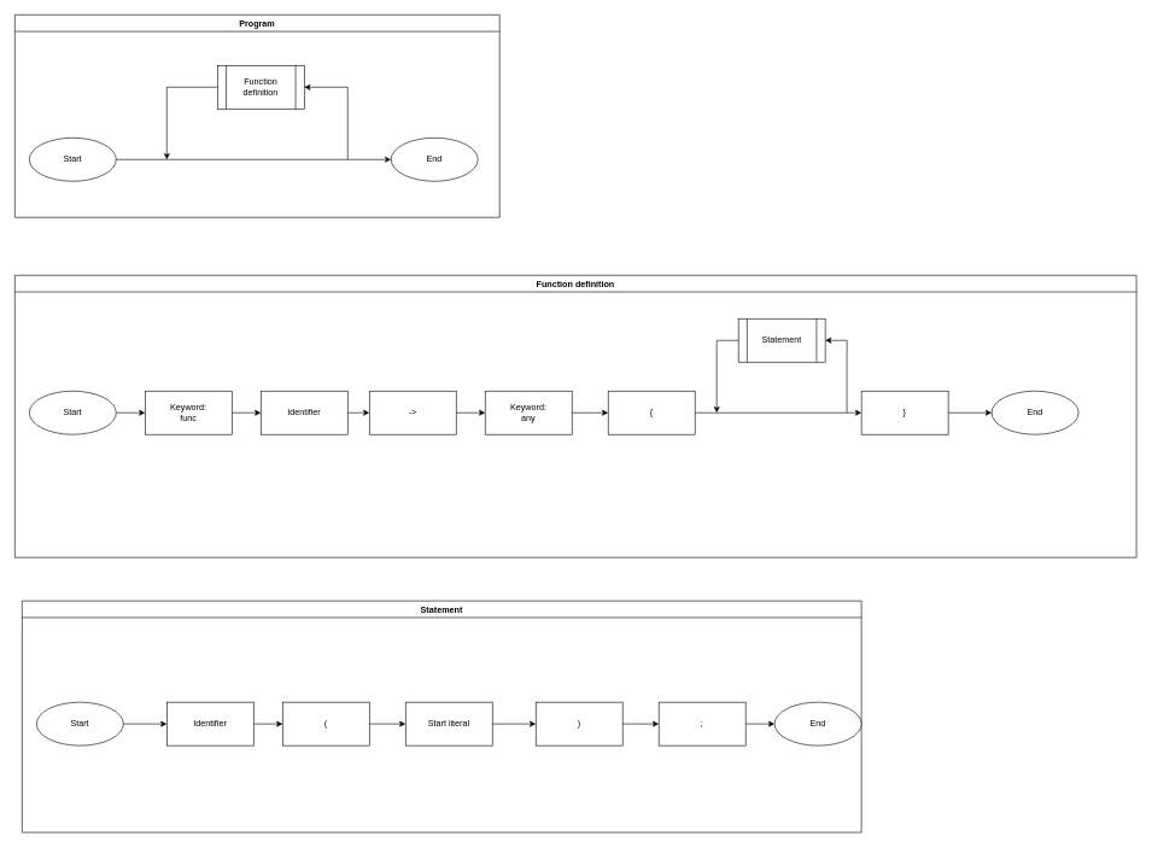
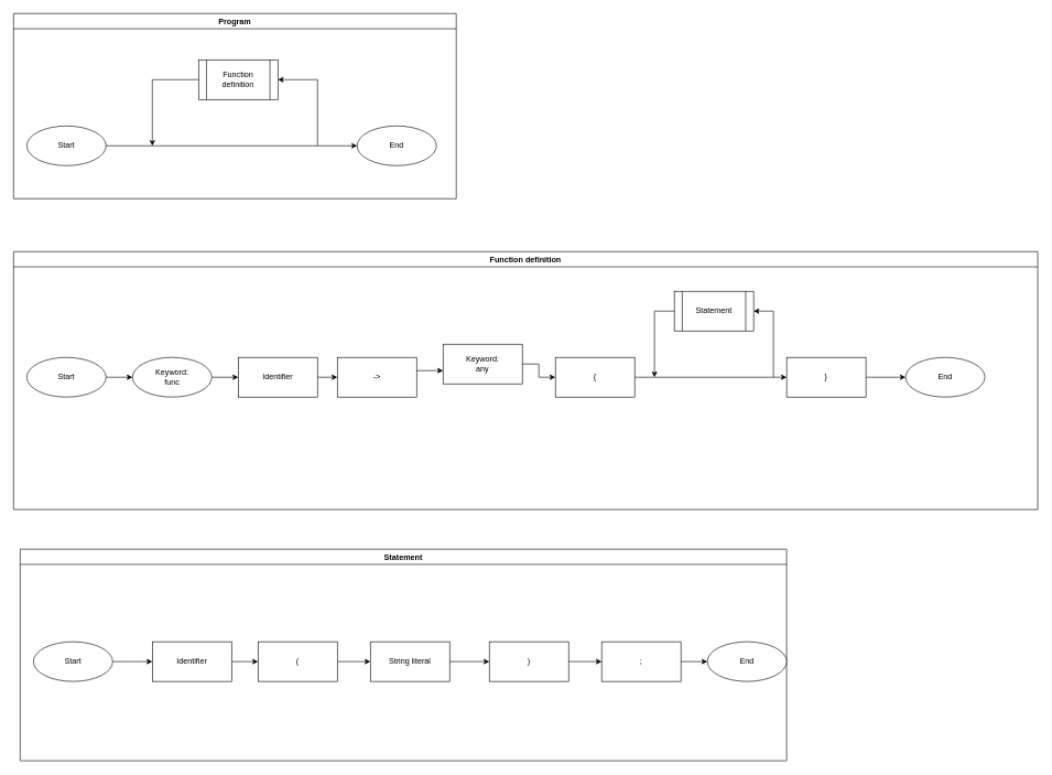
  <mxCell id="0" />
  <mxCell id="1" parent="0" />
  <mxCell id="2" value="Program" style="swimlane;" vertex="1" parent="1"><mxGeometry x="20" y="20" width="670" height="280" as="geometry" /></mxCell>
  <mxCell id="3" value="Start" style="ellipse;whiteSpace=wrap;html=1;" parent="2" vertex="1"><mxGeometry x="20" y="170" width="120" height="60" as="geometry" /></mxCell>
  <mxCell id="4" value="End" style="ellipse;whiteSpace=wrap;html=1;" parent="2" vertex="1"><mxGeometry x="520" y="170" width="120" height="60" as="geometry" /></mxCell>
  <mxCell id="5" style="edgeStyle=orthogonalEdgeStyle;rounded=0;orthogonalLoop=1;jettySize=auto;html=1;exitX=1;exitY=0.5;exitDx=0;exitDy=0;" edge="1" parent="2" source="3" target="4"><mxGeometry relative="1" as="geometry" /></mxCell>
  <mxCell id="6" style="edgeStyle=elbowEdgeStyle;rounded=0;orthogonalLoop=1;jettySize=auto;html=1;exitX=0;exitY=0.5;exitDx=0;exitDy=0;elbow=vertical;" edge="1" parent="2" source="7"><mxGeometry relative="1" as="geometry"><mxPoint x="210" y="200" as="targetPoint" /><Array as="points"><mxPoint x="160" y="100" /><mxPoint x="270" y="100" /></Array></mxGeometry></mxCell>
  <mxCell id="7" value="Function&lt;br&gt;definition" style="shape=process;whiteSpace=wrap;html=1;backgroundOutline=1;" vertex="1" parent="2"><mxGeometry x="280" y="70" width="120" height="60" as="geometry" /></mxCell>
  <mxCell id="8" value="" style="endArrow=classic;html=1;rounded=0;entryX=1;entryY=0.5;entryDx=0;entryDy=0;edgeStyle=elbowEdgeStyle;" edge="1" parent="2" target="7"><mxGeometry width="50" height="50" relative="1" as="geometry"><mxPoint x="460" y="200" as="sourcePoint" /><mxPoint x="500" y="110" as="targetPoint" /><Array as="points"><mxPoint x="460" y="150" /></Array></mxGeometry></mxCell>
  <mxCell id="9" value="Function definition" style="swimlane;" vertex="1" parent="1"><mxGeometry x="20" y="380" width="1550" height="390" as="geometry" /></mxCell>
  <mxCell id="10" value="" style="edgeStyle=elbowEdgeStyle;rounded=0;orthogonalLoop=1;jettySize=auto;html=1;" edge="1" parent="9" source="11" target="14"><mxGeometry relative="1" as="geometry" /></mxCell>
  <mxCell id="11" value="Start" style="ellipse;whiteSpace=wrap;html=1;" vertex="1" parent="9"><mxGeometry x="20" y="160" width="120" height="60" as="geometry" /></mxCell>
  <mxCell id="12" value="End" style="ellipse;whiteSpace=wrap;html=1;" vertex="1" parent="9"><mxGeometry x="1350" y="160" width="120" height="60" as="geometry" /></mxCell>
  <mxCell id="13" value="" style="edgeStyle=elbowEdgeStyle;rounded=0;orthogonalLoop=1;jettySize=auto;elbow=vertical;html=1;" edge="1" parent="9" source="14" target="16"><mxGeometry relative="1" as="geometry" /></mxCell>
- <mxCell id="14" value="Keyword:&lt;br&gt;func" style="rounded=0;whiteSpace=wrap;html=1;" vertex="1" parent="9"><mxGeometry x="180" y="160" width="120" height="60" as="geometry" /></mxCell>
+ <mxCell id="14" value="Keyword:&lt;br&gt;func" style="ellipse;whiteSpace=wrap;html=1;" vertex="1" parent="9"><mxGeometry x="180" y="160" width="120" height="60" as="geometry" /></mxCell>
  <mxCell id="15" value="" style="edgeStyle=elbowEdgeStyle;rounded=0;orthogonalLoop=1;jettySize=auto;elbow=vertical;html=1;" edge="1" parent="9" source="16" target="18"><mxGeometry relative="1" as="geometry" /></mxCell>
  <mxCell id="16" value="Identifier" style="rounded=0;whiteSpace=wrap;html=1;" vertex="1" parent="9"><mxGeometry x="340" y="160" width="120" height="60" as="geometry" /></mxCell>
  <mxCell id="17" value="" style="edgeStyle=elbowEdgeStyle;rounded=0;orthogonalLoop=1;jettySize=auto;elbow=vertical;html=1;" edge="1" parent="9" source="18" target="20"><mxGeometry relative="1" as="geometry" /></mxCell>
  <mxCell id="18" value="-&amp;gt;" style="rounded=0;whiteSpace=wrap;html=1;" vertex="1" parent="9"><mxGeometry x="490" y="160" width="120" height="60" as="geometry" /></mxCell>
  <mxCell id="19" value="" style="edgeStyle=elbowEdgeStyle;rounded=0;orthogonalLoop=1;jettySize=auto;html=1;" edge="1" parent="9" source="20" target="22"><mxGeometry relative="1" as="geometry" /></mxCell>
- <mxCell id="20" value="Keyword:&lt;br&gt;any" style="rounded=0;whiteSpace=wrap;html=1;" vertex="1" parent="9"><mxGeometry x="650" y="160" width="120" height="60" as="geometry" /></mxCell>
+ <mxCell id="20" value="Keyword:&lt;br&gt;any" style="rounded=0;whiteSpace=wrap;html=1;" vertex="1" parent="9"><mxGeometry x="650" y="140" width="120" height="60" as="geometry" /></mxCell>
  <mxCell id="21" style="edgeStyle=elbowEdgeStyle;rounded=0;orthogonalLoop=1;jettySize=auto;elbow=vertical;html=1;exitX=1;exitY=0.5;exitDx=0;exitDy=0;" edge="1" parent="9" source="22" target="25"><mxGeometry relative="1" as="geometry" /></mxCell>
  <mxCell id="22" value="{" style="rounded=0;whiteSpace=wrap;html=1;" vertex="1" parent="9"><mxGeometry x="820" y="160" width="120" height="60" as="geometry" /></mxCell>
  <mxCell id="23" value="Statement" style="shape=process;whiteSpace=wrap;html=1;backgroundOutline=1;" vertex="1" parent="9"><mxGeometry x="1000" y="60" width="120" height="60" as="geometry" /></mxCell>
  <mxCell id="24" value="" style="edgeStyle=elbowEdgeStyle;rounded=0;orthogonalLoop=1;jettySize=auto;html=1;" edge="1" parent="9" source="25" target="12"><mxGeometry relative="1" as="geometry" /></mxCell>
  <mxCell id="25" value="}" style="rounded=0;whiteSpace=wrap;html=1;" vertex="1" parent="9"><mxGeometry x="1170" y="160" width="120" height="60" as="geometry" /></mxCell>
  <mxCell id="26" value="" style="endArrow=classic;html=1;rounded=0;entryX=1;entryY=0.5;entryDx=0;entryDy=0;edgeStyle=elbowEdgeStyle;" edge="1" parent="9" target="23"><mxGeometry width="50" height="50" relative="1" as="geometry"><mxPoint x="1150" y="190" as="sourcePoint" /><mxPoint x="1020" y="140" as="targetPoint" /><Array as="points"><mxPoint x="1150" y="140" /></Array></mxGeometry></mxCell>
  <mxCell id="27" value="" style="endArrow=classic;html=1;rounded=0;exitX=0;exitY=0.5;exitDx=0;exitDy=0;edgeStyle=elbowEdgeStyle;" edge="1" parent="9" source="23"><mxGeometry width="50" height="50" relative="1" as="geometry"><mxPoint x="990" y="200" as="sourcePoint" /><mxPoint x="970" y="190" as="targetPoint" /><Array as="points"><mxPoint x="970" y="140" /></Array></mxGeometry></mxCell>
  <mxCell id="28" value="Statement" style="swimlane;" vertex="1" parent="1"><mxGeometry x="30" y="830" width="1160" height="320" as="geometry" /></mxCell>
  <mxCell id="29" value="" style="edgeStyle=elbowEdgeStyle;rounded=0;orthogonalLoop=1;jettySize=auto;html=1;" edge="1" parent="28" source="30" target="32"><mxGeometry relative="1" as="geometry" /></mxCell>
  <mxCell id="30" value="Start" style="ellipse;whiteSpace=wrap;html=1;" vertex="1" parent="28"><mxGeometry x="20" y="140" width="120" height="60" as="geometry" /></mxCell>
  <mxCell id="31" value="" style="edgeStyle=elbowEdgeStyle;rounded=0;orthogonalLoop=1;jettySize=auto;html=1;" edge="1" parent="28" source="32" target="34"><mxGeometry relative="1" as="geometry" /></mxCell>
  <mxCell id="32" value="Identifier" style="rounded=0;whiteSpace=wrap;html=1;" vertex="1" parent="28"><mxGeometry x="200" y="140" width="120" height="60" as="geometry" /></mxCell>
  <mxCell id="33" value="" style="edgeStyle=elbowEdgeStyle;rounded=0;orthogonalLoop=1;jettySize=auto;html=1;" edge="1" parent="28" source="34" target="37"><mxGeometry relative="1" as="geometry" /></mxCell>
  <mxCell id="34" value="(" style="rounded=0;whiteSpace=wrap;html=1;" vertex="1" parent="28"><mxGeometry x="360" y="140" width="120" height="60" as="geometry" /></mxCell>
  <mxCell id="35" value="" style="edgeStyle=elbowEdgeStyle;rounded=0;orthogonalLoop=1;jettySize=auto;html=1;" edge="1" parent="28" source="36" target="41"><mxGeometry relative="1" as="geometry"><mxPoint x="880" y="170.0" as="targetPoint" /></mxGeometry></mxCell>
  <mxCell id="36" value=")" style="rounded=0;whiteSpace=wrap;html=1;" vertex="1" parent="28"><mxGeometry x="710" y="140" width="120" height="60" as="geometry" /></mxCell>
- <mxCell id="37" value="Start literal" style="rounded=0;whiteSpace=wrap;html=1;" vertex="1" parent="28"><mxGeometry x="530" y="140" width="120" height="60" as="geometry" /></mxCell>
+ <mxCell id="37" value="String literal" style="rounded=0;whiteSpace=wrap;html=1;" vertex="1" parent="28"><mxGeometry x="530" y="140" width="120" height="60" as="geometry" /></mxCell>
  <mxCell id="38" style="edgeStyle=elbowEdgeStyle;rounded=0;orthogonalLoop=1;jettySize=auto;html=1;" edge="1" parent="28" source="37" target="36"><mxGeometry relative="1" as="geometry"><mxPoint x="680" y="170" as="targetPoint" /></mxGeometry></mxCell>
  <mxCell id="39" value="End" style="ellipse;whiteSpace=wrap;html=1;" vertex="1" parent="28"><mxGeometry x="1040" y="140" width="120" height="60" as="geometry" /></mxCell>
  <mxCell id="40" value="" style="edgeStyle=elbowEdgeStyle;rounded=0;orthogonalLoop=1;jettySize=auto;html=1;" edge="1" parent="28" source="41" target="39"><mxGeometry relative="1" as="geometry" /></mxCell>
  <mxCell id="41" value=";" style="rounded=0;whiteSpace=wrap;html=1;" vertex="1" parent="28"><mxGeometry x="880" y="140" width="120" height="60" as="geometry" /></mxCell>
